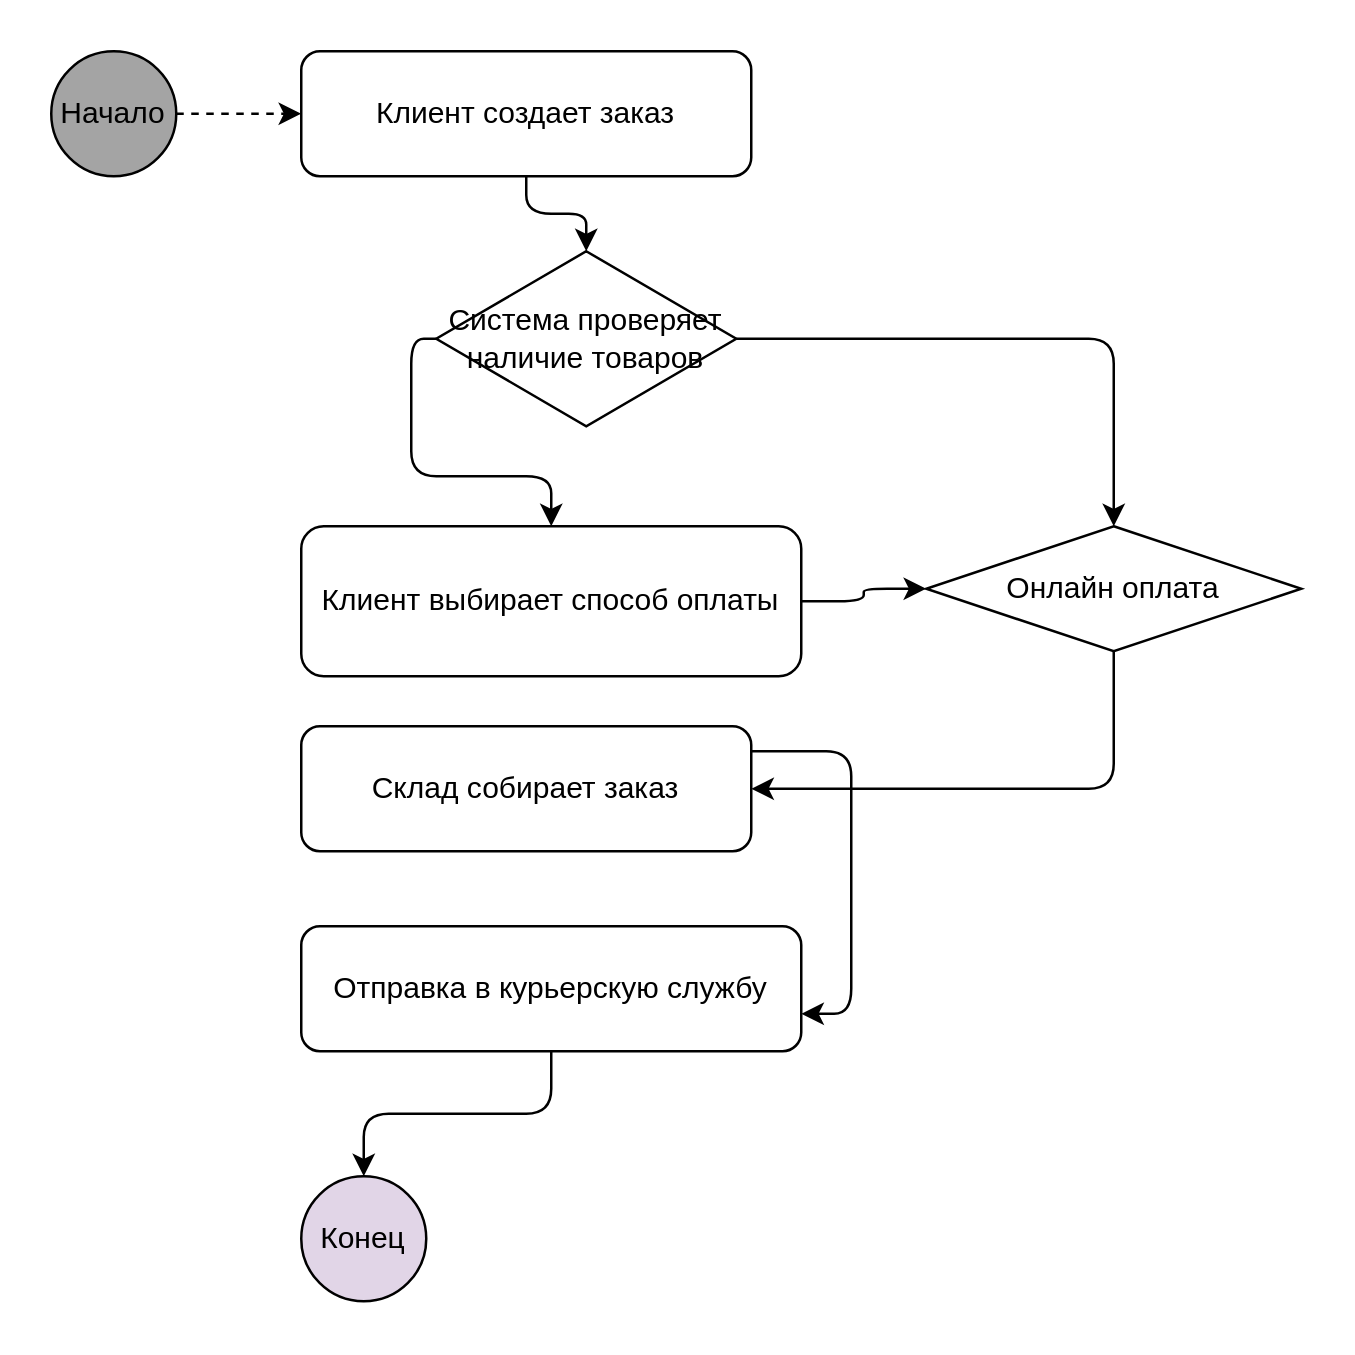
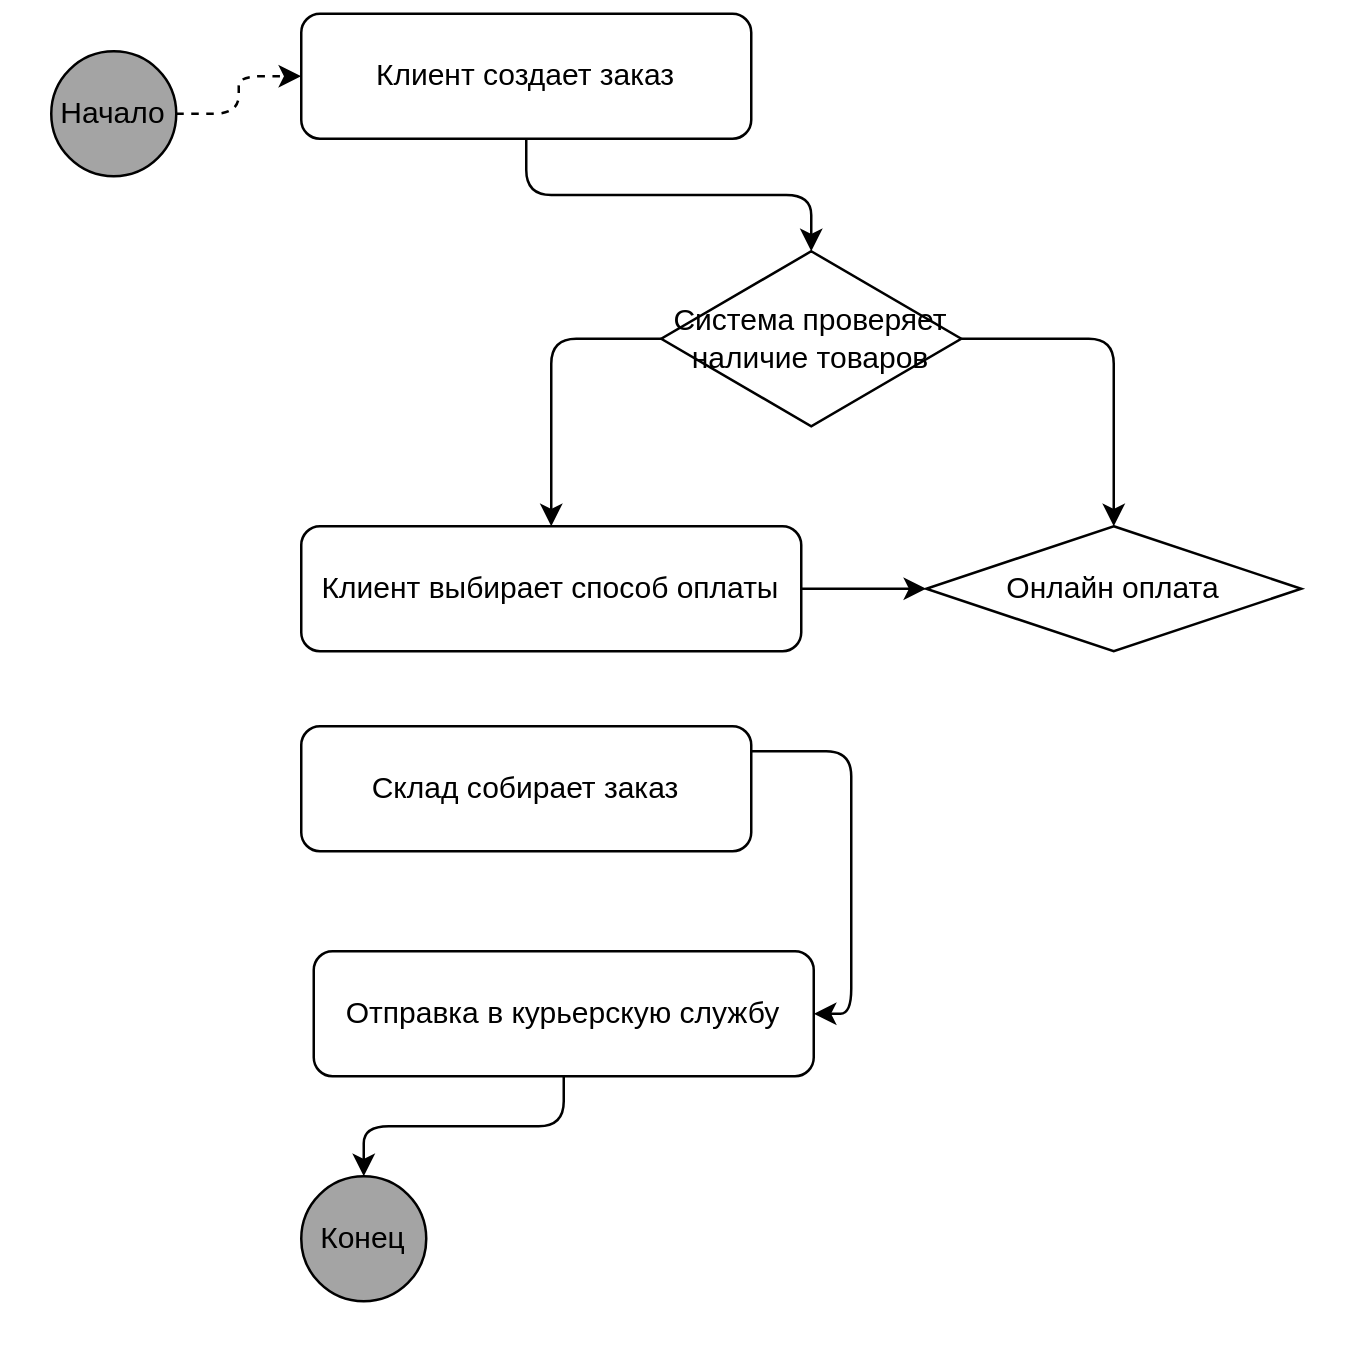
  <mxCell id="0" />
  <mxCell id="1" parent="0" />
  <mxCell id="2" value="Начало" style="ellipse;whiteSpace=wrap;html=1;fillColor=#A4A4A4;" parent="1" vertex="1"><mxGeometry x="20" y="20" width="50" height="50" as="geometry" /></mxCell>
- <mxCell id="3" value="Клиент создает заказ" style="rounded=1;whiteSpace=wrap;html=1;" parent="1" vertex="1"><mxGeometry x="120" y="20" width="180" height="50" as="geometry" /></mxCell>
- <mxCell id="4" value="Система проверяет наличие товаров" style="rhombus;whiteSpace=wrap;html=1;" parent="1" vertex="1"><mxGeometry x="174" y="100" width="120" height="70" as="geometry" /></mxCell>
- <mxCell id="5" value="Клиент выбирает способ оплаты" style="rounded=1;whiteSpace=wrap;html=1;" parent="1" vertex="1"><mxGeometry x="120" y="210" width="200" height="60" as="geometry" /></mxCell>
+ <mxCell id="3" value="Клиент создает заказ" style="rounded=1;whiteSpace=wrap;html=1;" parent="1" vertex="1"><mxGeometry x="120" y="5" width="180" height="50" as="geometry" /></mxCell>
+ <mxCell id="4" value="Система проверяет наличие товаров" style="rhombus;whiteSpace=wrap;html=1;" parent="1" vertex="1"><mxGeometry x="264" y="100" width="120" height="70" as="geometry" /></mxCell>
+ <mxCell id="5" value="Клиент выбирает способ оплаты" style="rounded=1;whiteSpace=wrap;html=1;" parent="1" vertex="1"><mxGeometry x="120" y="210" width="200" height="50" as="geometry" /></mxCell>
  <mxCell id="6" value="Онлайн оплата" style="rhombus;whiteSpace=wrap;html=1;" parent="1" vertex="1"><mxGeometry x="370" y="210" width="150" height="50" as="geometry" /></mxCell>
  <mxCell id="7" value="Склад собирает заказ" style="rounded=1;whiteSpace=wrap;html=1;" parent="1" vertex="1"><mxGeometry x="120" y="290" width="180" height="50" as="geometry" /></mxCell>
- <mxCell id="8" value="Отправка в курьерскую службу" style="rounded=1;whiteSpace=wrap;html=1;" parent="1" vertex="1"><mxGeometry x="120" y="370" width="200" height="50" as="geometry" /></mxCell>
- <mxCell id="9" value="Конец" style="ellipse;whiteSpace=wrap;html=1;fillColor=#e1d5e7;" parent="1" vertex="1"><mxGeometry x="120" y="470" width="50" height="50" as="geometry" /></mxCell>
+ <mxCell id="8" value="Отправка в курьерскую службу" style="rounded=1;whiteSpace=wrap;html=1;" parent="1" vertex="1"><mxGeometry x="125" y="380" width="200" height="50" as="geometry" /></mxCell>
+ <mxCell id="9" value="Конец" style="ellipse;whiteSpace=wrap;html=1;fillColor=#A4A4A4;" parent="1" vertex="1"><mxGeometry x="120" y="470" width="50" height="50" as="geometry" /></mxCell>
  <mxCell id="10" style="edgeStyle=orthogonalEdgeStyle;dashed=1;" parent="1" source="2" target="3" edge="1"><mxGeometry relative="1" as="geometry" /></mxCell>
  <mxCell id="11" style="edgeStyle=orthogonalEdgeStyle;" edge="1" parent="1" source="3" target="4"><mxGeometry relative="1" as="geometry"><mxPoint x="80" y="55" as="sourcePoint" /><mxPoint x="130" y="55" as="targetPoint" /></mxGeometry></mxCell>
  <mxCell id="12" style="edgeStyle=orthogonalEdgeStyle;exitX=0;exitY=0.5;exitDx=0;exitDy=0;" edge="1" parent="1" source="4" target="5"><mxGeometry relative="1" as="geometry"><mxPoint x="90" y="65" as="sourcePoint" /><mxPoint x="140" y="65" as="targetPoint" /></mxGeometry></mxCell>
  <mxCell id="13" style="edgeStyle=orthogonalEdgeStyle;" edge="1" parent="1" source="5" target="6"><mxGeometry relative="1" as="geometry"><mxPoint x="100" y="75" as="sourcePoint" /><mxPoint x="150" y="75" as="targetPoint" /></mxGeometry></mxCell>
- <mxCell id="14" style="edgeStyle=orthogonalEdgeStyle;exitX=0.5;exitY=1;exitDx=0;exitDy=0;entryX=1;entryY=0.5;entryDx=0;entryDy=0;" edge="1" parent="1" source="6" target="7"><mxGeometry relative="1" as="geometry"><mxPoint x="110" y="85" as="sourcePoint" /><mxPoint x="160" y="85" as="targetPoint" /></mxGeometry></mxCell>
  <mxCell id="15" style="edgeStyle=orthogonalEdgeStyle;" edge="1" parent="1" source="7" target="8"><mxGeometry relative="1" as="geometry"><mxPoint x="120" y="95" as="sourcePoint" /><mxPoint x="170" y="95" as="targetPoint" /><Array as="points"><mxPoint x="340" y="300" /><mxPoint x="340" y="405" /></Array></mxGeometry></mxCell>
  <mxCell id="16" style="edgeStyle=orthogonalEdgeStyle;" edge="1" parent="1" source="8" target="9"><mxGeometry relative="1" as="geometry"><mxPoint x="130" y="105" as="sourcePoint" /><mxPoint x="180" y="105" as="targetPoint" /></mxGeometry></mxCell>
  <mxCell id="17" style="edgeStyle=orthogonalEdgeStyle;exitX=1;exitY=0.5;exitDx=0;exitDy=0;" edge="1" parent="1" source="4" target="6"><mxGeometry relative="1" as="geometry"><mxPoint x="140" y="115" as="sourcePoint" /><mxPoint x="190" y="115" as="targetPoint" /></mxGeometry></mxCell>
